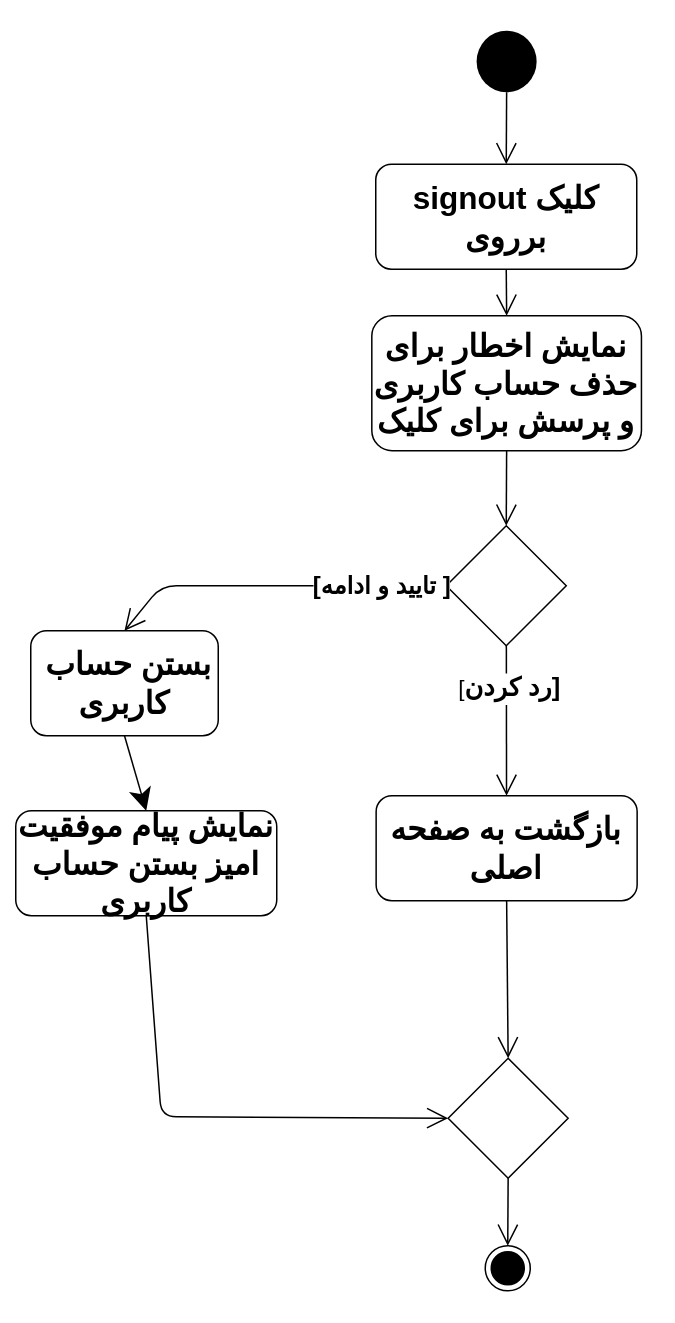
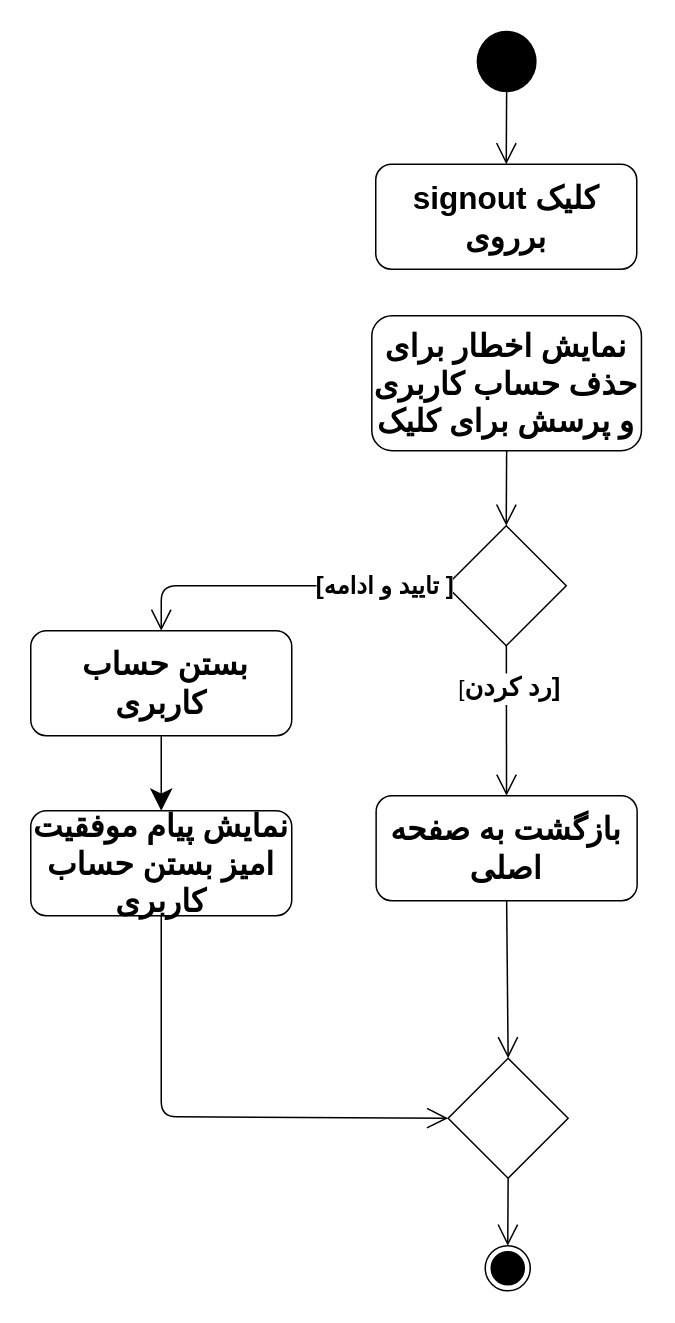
  <mxCell id="0" />
  <mxCell id="1" parent="0" />
  <mxCell id="2" value="" style="ellipse;fillColor=#000000;strokeColor=none;aspect=fixed;" parent="1" vertex="1"><mxGeometry x="317.25" y="20" width="40" height="41.03" as="geometry" /></mxCell>
  <mxCell id="3" value="" style="endArrow=open;endFill=1;endSize=12;html=1;fontSize=21;exitX=0.5;exitY=1;exitDx=0;exitDy=0;entryX=0.5;entryY=0;entryDx=0;entryDy=0;" parent="1" source="2" target="4" edge="1"><mxGeometry width="160" relative="1" as="geometry"><mxPoint x="362" y="390" as="sourcePoint" /><mxPoint x="522" y="390" as="targetPoint" /></mxGeometry></mxCell>
  <mxCell id="4" value="signout کلیک برروی" style="shape=rect;html=1;rounded=1;whiteSpace=wrap;align=center;fontSize=21;fontStyle=1" parent="1" vertex="1"><mxGeometry x="250" y="109" width="174" height="70" as="geometry" /></mxCell>
- <mxCell id="5" value="" style="endArrow=open;endFill=1;endSize=12;html=1;fontSize=21;exitX=0.5;exitY=1;exitDx=0;exitDy=0;entryX=0.5;entryY=0;entryDx=0;entryDy=0;" parent="1" source="4" target="11" edge="1"><mxGeometry width="160" relative="1" as="geometry"><mxPoint x="336" y="220" as="sourcePoint" /><mxPoint x="337" y="230" as="targetPoint" /></mxGeometry></mxCell>
- <mxCell id="6" value="نمایش پیام موفقیت امیز بستن حساب کاربری" style="shape=rect;html=1;rounded=1;whiteSpace=wrap;align=center;fontSize=21;fontStyle=1" parent="1" vertex="1"><mxGeometry x="10" y="540" width="174" height="70" as="geometry" /></mxCell>
+ <mxCell id="6" value="نمایش پیام موفقیت امیز بستن حساب کاربری" style="shape=rect;html=1;rounded=1;whiteSpace=wrap;align=center;fontSize=21;fontStyle=1" parent="1" vertex="1"><mxGeometry x="20" y="540" width="174" height="70" as="geometry" /></mxCell>
  <mxCell id="7" value="" style="endArrow=classic;endFill=1;endSize=12;html=1;fontSize=15;exitX=0.5;exitY=1;exitDx=0;exitDy=0;entryX=0.5;entryY=0;entryDx=0;entryDy=0;" parent="1" source="17" target="6" edge="1"><mxGeometry width="160" relative="1" as="geometry"><mxPoint x="110.04" y="392.03" as="sourcePoint" /><mxPoint x="380" y="420" as="targetPoint" /><Array as="points" /></mxGeometry></mxCell>
  <mxCell id="8" value="" style="endArrow=open;endFill=1;endSize=12;html=1;fontSize=15;entryX=0.5;entryY=0;entryDx=0;entryDy=0;exitX=0.5;exitY=1;exitDx=0;exitDy=0;" parent="1" source="12" target="20" edge="1"><mxGeometry width="160" relative="1" as="geometry"><mxPoint x="337" y="400" as="sourcePoint" /><mxPoint x="337" y="500" as="targetPoint" /></mxGeometry></mxCell>
  <mxCell id="9" value="" style="ellipse;html=1;shape=endState;fillColor=#000000;strokeColor=#000000;" parent="1" vertex="1"><mxGeometry x="323" y="830" width="30" height="30" as="geometry" /></mxCell>
  <mxCell id="10" value="" style="endArrow=open;endFill=1;endSize=12;html=1;fontSize=15;exitX=0.5;exitY=1;exitDx=0;exitDy=0;entryX=0;entryY=0.5;entryDx=0;entryDy=0;" parent="1" source="6" target="20" edge="1"><mxGeometry width="160" relative="1" as="geometry"><mxPoint x="107" y="610" as="sourcePoint" /><mxPoint x="380" y="580" as="targetPoint" /><Array as="points"><mxPoint x="107" y="744" /></Array></mxGeometry></mxCell>
  <mxCell id="11" value="نمایش اخطار برای حذف حساب کاربری و پرسش برای کلیک" style="shape=rect;html=1;rounded=1;whiteSpace=wrap;align=center;fontSize=21;fontStyle=1" parent="1" vertex="1"><mxGeometry x="247.38" y="210" width="179.75" height="90" as="geometry" /></mxCell>
  <mxCell id="12" value="بازگشت به صفحه اصلی" style="shape=rect;html=1;rounded=1;whiteSpace=wrap;align=center;fontSize=21;fontStyle=1" parent="1" vertex="1"><mxGeometry x="250.26" y="530" width="174" height="70" as="geometry" /></mxCell>
  <mxCell id="13" value="" style="endArrow=open;endFill=1;endSize=12;html=1;fontSize=15;" parent="1" source="15" target="12" edge="1"><mxGeometry width="160" relative="1" as="geometry"><mxPoint x="337" y="400" as="sourcePoint" /><mxPoint x="337.25" y="740" as="targetPoint" /></mxGeometry></mxCell>
  <mxCell id="14" value="[&lt;font style=&quot;font-size: 17px&quot;&gt;&lt;b&gt;رد کردن]&lt;/b&gt;&lt;/font&gt;" style="edgeLabel;html=1;align=center;verticalAlign=middle;resizable=0;points=[];fontSize=15;" parent="13" vertex="1" connectable="0"><mxGeometry x="-0.43" y="1" relative="1" as="geometry"><mxPoint as="offset" /></mxGeometry></mxCell>
  <mxCell id="15" value="" style="rhombus;whiteSpace=wrap;html=1;" parent="1" vertex="1"><mxGeometry x="297" y="350" width="80" height="80" as="geometry" /></mxCell>
  <mxCell id="16" value="" style="endArrow=open;endFill=1;endSize=12;html=1;exitX=0.5;exitY=1;exitDx=0;exitDy=0;entryX=0.5;entryY=0;entryDx=0;entryDy=0;" parent="1" source="11" target="15" edge="1"><mxGeometry width="160" relative="1" as="geometry"><mxPoint x="470" y="370" as="sourcePoint" /><mxPoint x="630" y="370" as="targetPoint" /></mxGeometry></mxCell>
- <mxCell id="17" value="&amp;nbsp;بستن حساب کاربری" style="shape=rect;html=1;rounded=1;whiteSpace=wrap;align=center;fontSize=21;fontStyle=1" parent="1" vertex="1"><mxGeometry x="20" y="420" width="125" height="70" as="geometry" /></mxCell>
+ <mxCell id="17" value="&amp;nbsp;بستن حساب کاربری" style="shape=rect;html=1;rounded=1;whiteSpace=wrap;align=center;fontSize=21;fontStyle=1" parent="1" vertex="1"><mxGeometry x="20" y="420" width="174" height="70" as="geometry" /></mxCell>
  <mxCell id="18" value="" style="endArrow=open;endFill=1;endSize=12;html=1;fontSize=15;exitX=0;exitY=0.5;exitDx=0;exitDy=0;entryX=0.5;entryY=0;entryDx=0;entryDy=0;" parent="1" source="15" target="17" edge="1"><mxGeometry width="160" relative="1" as="geometry"><mxPoint x="297" y="390" as="sourcePoint" /><mxPoint x="107" y="540" as="targetPoint" /><Array as="points"><mxPoint x="107" y="390" /></Array></mxGeometry></mxCell>
  <mxCell id="19" value="&lt;b&gt;&lt;font style=&quot;font-size: 16px&quot;&gt;[تایید و ادامه ]&lt;br&gt;&lt;/font&gt;&lt;/b&gt;" style="edgeLabel;html=1;align=center;verticalAlign=middle;resizable=0;points=[];" parent="18" vertex="1" connectable="0"><mxGeometry x="-0.618" y="-1" relative="1" as="geometry"><mxPoint as="offset" /></mxGeometry></mxCell>
  <mxCell id="20" value="" style="rhombus;whiteSpace=wrap;html=1;" vertex="1" parent="1"><mxGeometry x="298.26" y="705" width="80" height="80" as="geometry" /></mxCell>
  <mxCell id="21" value="" style="endArrow=open;endFill=1;endSize=12;html=1;fontSize=15;entryX=0.5;entryY=0;entryDx=0;entryDy=0;exitX=0.5;exitY=1;exitDx=0;exitDy=0;" edge="1" parent="1" source="20" target="9"><mxGeometry width="160" relative="1" as="geometry"><mxPoint x="347.255" y="680" as="sourcePoint" /><mxPoint x="347.26" y="715" as="targetPoint" /></mxGeometry></mxCell>
